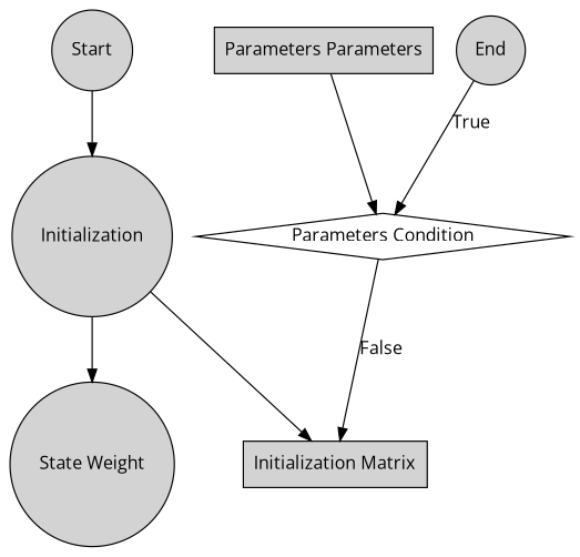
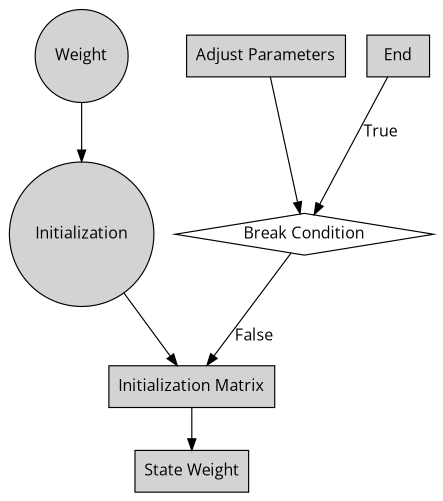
  digraph {
    fontname="Open Sans"
    node [fillcolor=lightgrey fontname="Open Sans" shape=circle style=filled]
    edge [fontname="Open Sans"]
-   n1 [label=Start]
+   n1 [label=Weight]
    n2 [label=Initialization]
    n3 [label="Initialization Matrix" shape=box]
-   n4 [label="State Weight"]
-   n5 [label="Parameters Parameters" shape=box]
-   n6 [fillcolor=white label="Parameters Condition" shape=diamond]
-   n7 [label=End]
+   n4 [label="State Weight" shape=box]
+   n5 [label="Adjust Parameters" shape=box]
+   n6 [fillcolor=white label="Break Condition" shape=diamond]
+   n7 [label=End shape=box]
    n1 -> n2
    n2 -> n3
-   n2 -> n4
+   n3 -> n4
    n5 -> n6
    n6 -> n3 [label=False]
    n7 -> n6 [label=True]
  }
